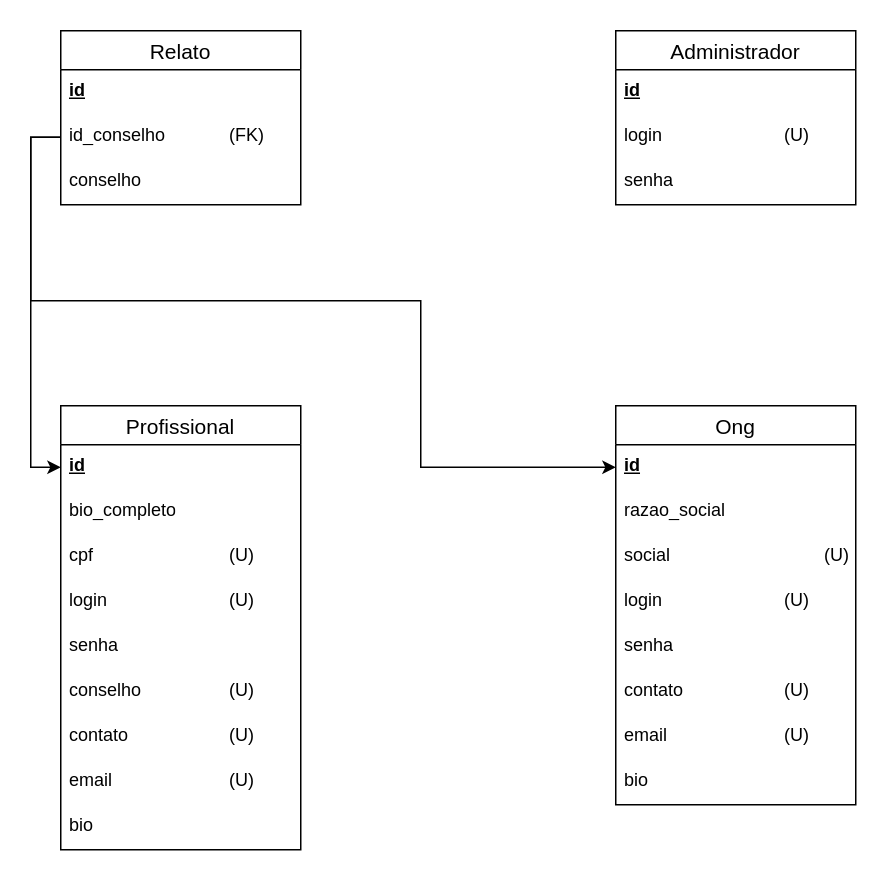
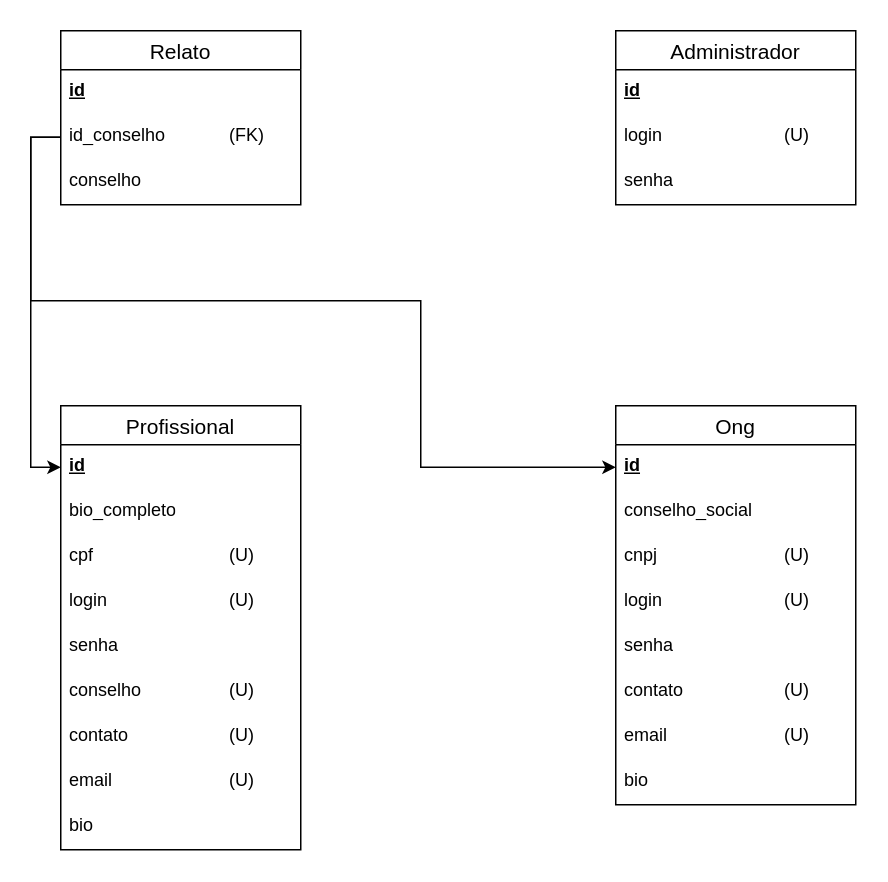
  <mxCell id="0" />
  <mxCell id="1" parent="0" />
  <mxCell id="2" value="Profissional" style="swimlane;fontStyle=0;childLayout=stackLayout;horizontal=1;startSize=26;horizontalStack=0;resizeParent=1;resizeParentMax=0;resizeLast=0;collapsible=1;marginBottom=0;align=center;fontSize=14;" vertex="1" parent="1"><mxGeometry x="40" y="270" width="160" height="296" as="geometry" /></mxCell>
  <mxCell id="3" value="id&lt;span style=&quot;white-space: pre;&quot;&gt;&#09;&lt;/span&gt;&lt;span style=&quot;white-space: pre;&quot;&gt;&#09;&lt;/span&gt;&lt;span style=&quot;white-space: pre;&quot;&gt;&#09;&lt;/span&gt;" style="text;strokeColor=none;fillColor=none;spacingLeft=4;spacingRight=4;overflow=hidden;rotatable=0;points=[[0,0.5],[1,0.5]];portConstraint=eastwest;fontSize=12;whiteSpace=wrap;html=1;fontStyle=5" vertex="1" parent="2"><mxGeometry y="26" width="160" height="30" as="geometry" /></mxCell>
  <mxCell id="4" value="bio_completo" style="text;strokeColor=none;fillColor=none;spacingLeft=4;spacingRight=4;overflow=hidden;rotatable=0;points=[[0,0.5],[1,0.5]];portConstraint=eastwest;fontSize=12;whiteSpace=wrap;html=1;" vertex="1" parent="2"><mxGeometry y="56" width="160" height="30" as="geometry" /></mxCell>
  <mxCell id="5" value="cpf&lt;span style=&quot;white-space: pre;&quot;&gt;&#09;&lt;span style=&quot;white-space: pre;&quot;&gt;&#09;&lt;span style=&quot;white-space: pre;&quot;&gt;&#09;&lt;/span&gt;&lt;span style=&quot;white-space: pre;&quot;&gt;&#09;&lt;/span&gt;&lt;/span&gt;(U)&lt;/span&gt;" style="text;strokeColor=none;fillColor=none;spacingLeft=4;spacingRight=4;overflow=hidden;rotatable=0;points=[[0,0.5],[1,0.5]];portConstraint=eastwest;fontSize=12;whiteSpace=wrap;html=1;" vertex="1" parent="2"><mxGeometry y="86" width="160" height="30" as="geometry" /></mxCell>
  <mxCell id="6" value="login&lt;span style=&quot;white-space: pre;&quot;&gt;&#09;&lt;span style=&quot;white-space: pre;&quot;&gt;&#09;&lt;/span&gt;&lt;span style=&quot;white-space: pre;&quot;&gt;&#09;&lt;/span&gt;&lt;/span&gt;&lt;span style=&quot;white-space: pre;&quot;&gt;(U)&lt;/span&gt;" style="text;strokeColor=none;fillColor=none;spacingLeft=4;spacingRight=4;overflow=hidden;rotatable=0;points=[[0,0.5],[1,0.5]];portConstraint=eastwest;fontSize=12;whiteSpace=wrap;html=1;" vertex="1" parent="2"><mxGeometry y="116" width="160" height="30" as="geometry" /></mxCell>
  <mxCell id="7" value="senha" style="text;strokeColor=none;fillColor=none;spacingLeft=4;spacingRight=4;overflow=hidden;rotatable=0;points=[[0,0.5],[1,0.5]];portConstraint=eastwest;fontSize=12;whiteSpace=wrap;html=1;" vertex="1" parent="2"><mxGeometry y="146" width="160" height="30" as="geometry" /></mxCell>
  <mxCell id="8" value="conselho&lt;span style=&quot;white-space: pre;&quot;&gt;&#09;&lt;/span&gt;&lt;span style=&quot;white-space: pre;&quot;&gt;&#09;&lt;/span&gt;&lt;span style=&quot;white-space: pre;&quot;&gt;&#09;&lt;/span&gt;&lt;span style=&quot;white-space: pre;&quot;&gt;(U)&lt;/span&gt;" style="text;strokeColor=none;fillColor=none;spacingLeft=4;spacingRight=4;overflow=hidden;rotatable=0;points=[[0,0.5],[1,0.5]];portConstraint=eastwest;fontSize=12;whiteSpace=wrap;html=1;" vertex="1" parent="2"><mxGeometry y="176" width="160" height="30" as="geometry" /></mxCell>
  <mxCell id="9" value="contato&lt;span style=&quot;white-space: pre;&quot;&gt;&#09;&lt;/span&gt;&lt;span style=&quot;white-space: pre;&quot;&gt;&#09;&lt;/span&gt;&lt;span style=&quot;white-space: pre;&quot;&gt;&#09;&lt;/span&gt;&lt;span style=&quot;white-space: pre;&quot;&gt;(U)&lt;/span&gt;" style="text;strokeColor=none;fillColor=none;spacingLeft=4;spacingRight=4;overflow=hidden;rotatable=0;points=[[0,0.5],[1,0.5]];portConstraint=eastwest;fontSize=12;whiteSpace=wrap;html=1;" vertex="1" parent="2"><mxGeometry y="206" width="160" height="30" as="geometry" /></mxCell>
  <mxCell id="10" value="email&lt;span style=&quot;white-space: pre;&quot;&gt;&#09;&lt;/span&gt;&lt;span style=&quot;white-space: pre;&quot;&gt;&#09;&lt;/span&gt;&lt;span style=&quot;white-space: pre;&quot;&gt;&#09;&lt;/span&gt;&lt;span style=&quot;white-space: pre;&quot;&gt;(U)&lt;/span&gt;" style="text;strokeColor=none;fillColor=none;spacingLeft=4;spacingRight=4;overflow=hidden;rotatable=0;points=[[0,0.5],[1,0.5]];portConstraint=eastwest;fontSize=12;whiteSpace=wrap;html=1;" vertex="1" parent="2"><mxGeometry y="236" width="160" height="30" as="geometry" /></mxCell>
  <mxCell id="11" value="bio" style="text;strokeColor=none;fillColor=none;spacingLeft=4;spacingRight=4;overflow=hidden;rotatable=0;points=[[0,0.5],[1,0.5]];portConstraint=eastwest;fontSize=12;whiteSpace=wrap;html=1;" vertex="1" parent="2"><mxGeometry y="266" width="160" height="30" as="geometry" /></mxCell>
  <mxCell id="12" value="Ong" style="swimlane;fontStyle=0;childLayout=stackLayout;horizontal=1;startSize=26;horizontalStack=0;resizeParent=1;resizeParentMax=0;resizeLast=0;collapsible=1;marginBottom=0;align=center;fontSize=14;" vertex="1" parent="1"><mxGeometry x="410" y="270" width="160" height="266" as="geometry" /></mxCell>
  <mxCell id="13" value="id&lt;span style=&quot;white-space: pre;&quot;&gt;&#09;&lt;/span&gt;&lt;span style=&quot;white-space: pre;&quot;&gt;&#09;&lt;/span&gt;&lt;span style=&quot;white-space: pre;&quot;&gt;&#09;&lt;/span&gt;" style="text;strokeColor=none;fillColor=none;spacingLeft=4;spacingRight=4;overflow=hidden;rotatable=0;points=[[0,0.5],[1,0.5]];portConstraint=eastwest;fontSize=12;whiteSpace=wrap;html=1;fontStyle=5" vertex="1" parent="12"><mxGeometry y="26" width="160" height="30" as="geometry" /></mxCell>
- <mxCell id="14" value="razao_social" style="text;strokeColor=none;fillColor=none;spacingLeft=4;spacingRight=4;overflow=hidden;rotatable=0;points=[[0,0.5],[1,0.5]];portConstraint=eastwest;fontSize=12;whiteSpace=wrap;html=1;" vertex="1" parent="12"><mxGeometry y="56" width="160" height="30" as="geometry" /></mxCell>
- <mxCell id="15" value="social&lt;span style=&quot;white-space: pre;&quot;&gt;&#09;&lt;span style=&quot;white-space: pre;&quot;&gt;&#09;&lt;span style=&quot;white-space: pre;&quot;&gt;&#09;&lt;/span&gt;&lt;span style=&quot;white-space: pre;&quot;&gt;&#09;&lt;/span&gt;&lt;/span&gt;(U)&lt;/span&gt;" style="text;strokeColor=none;fillColor=none;spacingLeft=4;spacingRight=4;overflow=hidden;rotatable=0;points=[[0,0.5],[1,0.5]];portConstraint=eastwest;fontSize=12;whiteSpace=wrap;html=1;" vertex="1" parent="12"><mxGeometry y="86" width="160" height="30" as="geometry" /></mxCell>
+ <mxCell id="14" value="conselho_social" style="text;strokeColor=none;fillColor=none;spacingLeft=4;spacingRight=4;overflow=hidden;rotatable=0;points=[[0,0.5],[1,0.5]];portConstraint=eastwest;fontSize=12;whiteSpace=wrap;html=1;" vertex="1" parent="12"><mxGeometry y="56" width="160" height="30" as="geometry" /></mxCell>
+ <mxCell id="15" value="cnpj&lt;span style=&quot;white-space: pre;&quot;&gt;&#09;&lt;span style=&quot;white-space: pre;&quot;&gt;&#09;&lt;span style=&quot;white-space: pre;&quot;&gt;&#09;&lt;/span&gt;&lt;span style=&quot;white-space: pre;&quot;&gt;&#09;&lt;/span&gt;&lt;/span&gt;(U)&lt;/span&gt;" style="text;strokeColor=none;fillColor=none;spacingLeft=4;spacingRight=4;overflow=hidden;rotatable=0;points=[[0,0.5],[1,0.5]];portConstraint=eastwest;fontSize=12;whiteSpace=wrap;html=1;" vertex="1" parent="12"><mxGeometry y="86" width="160" height="30" as="geometry" /></mxCell>
  <mxCell id="16" value="login&lt;span style=&quot;white-space: pre;&quot;&gt;&#09;&lt;span style=&quot;white-space: pre;&quot;&gt;&#09;&lt;/span&gt;&lt;span style=&quot;white-space: pre;&quot;&gt;&#09;&lt;/span&gt;&lt;/span&gt;&lt;span style=&quot;white-space: pre;&quot;&gt;(U)&lt;/span&gt;" style="text;strokeColor=none;fillColor=none;spacingLeft=4;spacingRight=4;overflow=hidden;rotatable=0;points=[[0,0.5],[1,0.5]];portConstraint=eastwest;fontSize=12;whiteSpace=wrap;html=1;" vertex="1" parent="12"><mxGeometry y="116" width="160" height="30" as="geometry" /></mxCell>
  <mxCell id="17" value="senha" style="text;strokeColor=none;fillColor=none;spacingLeft=4;spacingRight=4;overflow=hidden;rotatable=0;points=[[0,0.5],[1,0.5]];portConstraint=eastwest;fontSize=12;whiteSpace=wrap;html=1;" vertex="1" parent="12"><mxGeometry y="146" width="160" height="30" as="geometry" /></mxCell>
  <mxCell id="18" value="contato&lt;span style=&quot;white-space: pre;&quot;&gt;&#09;&lt;/span&gt;&lt;span style=&quot;white-space: pre;&quot;&gt;&#09;&lt;/span&gt;&lt;span style=&quot;white-space: pre;&quot;&gt;&#09;&lt;/span&gt;&lt;span style=&quot;white-space: pre;&quot;&gt;(U)&lt;/span&gt;" style="text;strokeColor=none;fillColor=none;spacingLeft=4;spacingRight=4;overflow=hidden;rotatable=0;points=[[0,0.5],[1,0.5]];portConstraint=eastwest;fontSize=12;whiteSpace=wrap;html=1;" vertex="1" parent="12"><mxGeometry y="176" width="160" height="30" as="geometry" /></mxCell>
  <mxCell id="19" value="email&lt;span style=&quot;white-space: pre;&quot;&gt;&#09;&lt;/span&gt;&lt;span style=&quot;white-space: pre;&quot;&gt;&#09;&lt;/span&gt;&lt;span style=&quot;white-space: pre;&quot;&gt;&#09;&lt;/span&gt;&lt;span style=&quot;white-space: pre;&quot;&gt;(U)&lt;/span&gt;" style="text;strokeColor=none;fillColor=none;spacingLeft=4;spacingRight=4;overflow=hidden;rotatable=0;points=[[0,0.5],[1,0.5]];portConstraint=eastwest;fontSize=12;whiteSpace=wrap;html=1;" vertex="1" parent="12"><mxGeometry y="206" width="160" height="30" as="geometry" /></mxCell>
  <mxCell id="20" value="bio" style="text;strokeColor=none;fillColor=none;spacingLeft=4;spacingRight=4;overflow=hidden;rotatable=0;points=[[0,0.5],[1,0.5]];portConstraint=eastwest;fontSize=12;whiteSpace=wrap;html=1;" vertex="1" parent="12"><mxGeometry y="236" width="160" height="30" as="geometry" /></mxCell>
  <mxCell id="21" value="Relato" style="swimlane;fontStyle=0;childLayout=stackLayout;horizontal=1;startSize=26;horizontalStack=0;resizeParent=1;resizeParentMax=0;resizeLast=0;collapsible=1;marginBottom=0;align=center;fontSize=14;" vertex="1" parent="1"><mxGeometry x="40" y="20" width="160" height="116" as="geometry" /></mxCell>
  <mxCell id="22" value="id&lt;span style=&quot;white-space: pre;&quot;&gt;&#09;&lt;/span&gt;&lt;span style=&quot;white-space: pre;&quot;&gt;&#09;&lt;/span&gt;&lt;span style=&quot;white-space: pre;&quot;&gt;&#09;&lt;/span&gt;" style="text;strokeColor=none;fillColor=none;spacingLeft=4;spacingRight=4;overflow=hidden;rotatable=0;points=[[0,0.5],[1,0.5]];portConstraint=eastwest;fontSize=12;whiteSpace=wrap;html=1;fontStyle=5" vertex="1" parent="21"><mxGeometry y="26" width="160" height="30" as="geometry" /></mxCell>
  <mxCell id="23" value="id_conselho&lt;span style=&quot;white-space: pre;&quot;&gt;&#09;&lt;/span&gt;&lt;span style=&quot;white-space: pre;&quot;&gt;&#09;&lt;/span&gt;(FK)" style="text;strokeColor=none;fillColor=none;spacingLeft=4;spacingRight=4;overflow=hidden;rotatable=0;points=[[0,0.5],[1,0.5]];portConstraint=eastwest;fontSize=12;whiteSpace=wrap;html=1;" vertex="1" parent="21"><mxGeometry y="56" width="160" height="30" as="geometry" /></mxCell>
  <mxCell id="24" value="conselho" style="text;strokeColor=none;fillColor=none;spacingLeft=4;spacingRight=4;overflow=hidden;rotatable=0;points=[[0,0.5],[1,0.5]];portConstraint=eastwest;fontSize=12;whiteSpace=wrap;html=1;" vertex="1" parent="21"><mxGeometry y="86" width="160" height="30" as="geometry" /></mxCell>
  <mxCell id="25" style="edgeStyle=orthogonalEdgeStyle;rounded=0;orthogonalLoop=1;jettySize=auto;html=1;exitX=0;exitY=0.5;exitDx=0;exitDy=0;entryX=0;entryY=0.5;entryDx=0;entryDy=0;" edge="1" parent="1" source="23" target="3"><mxGeometry relative="1" as="geometry"><Array as="points"><mxPoint x="20" y="91" /><mxPoint x="20" y="311" /></Array></mxGeometry></mxCell>
  <mxCell id="26" style="edgeStyle=orthogonalEdgeStyle;rounded=0;orthogonalLoop=1;jettySize=auto;html=1;exitX=0;exitY=0.5;exitDx=0;exitDy=0;entryX=0;entryY=0.5;entryDx=0;entryDy=0;" edge="1" parent="1" source="23" target="13"><mxGeometry relative="1" as="geometry"><Array as="points"><mxPoint x="20" y="91" /><mxPoint x="20" y="200" /><mxPoint x="280" y="200" /><mxPoint x="280" y="311" /></Array></mxGeometry></mxCell>
  <mxCell id="27" value="Administrador" style="swimlane;fontStyle=0;childLayout=stackLayout;horizontal=1;startSize=26;horizontalStack=0;resizeParent=1;resizeParentMax=0;resizeLast=0;collapsible=1;marginBottom=0;align=center;fontSize=14;" vertex="1" parent="1"><mxGeometry x="410" y="20" width="160" height="116" as="geometry" /></mxCell>
  <mxCell id="28" value="id&lt;span style=&quot;white-space: pre;&quot;&gt;&#09;&lt;/span&gt;&lt;span style=&quot;white-space: pre;&quot;&gt;&#09;&lt;/span&gt;&lt;span style=&quot;white-space: pre;&quot;&gt;&#09;&lt;/span&gt;" style="text;strokeColor=none;fillColor=none;spacingLeft=4;spacingRight=4;overflow=hidden;rotatable=0;points=[[0,0.5],[1,0.5]];portConstraint=eastwest;fontSize=12;whiteSpace=wrap;html=1;fontStyle=5" vertex="1" parent="27"><mxGeometry y="26" width="160" height="30" as="geometry" /></mxCell>
  <mxCell id="29" value="login&lt;span style=&quot;white-space: pre;&quot;&gt;&#09;&lt;span style=&quot;white-space: pre;&quot;&gt;&#09;&lt;/span&gt;&lt;span style=&quot;white-space: pre;&quot;&gt;&#09;&lt;/span&gt;&lt;/span&gt;&lt;span style=&quot;white-space: pre;&quot;&gt;(U)&lt;/span&gt;" style="text;strokeColor=none;fillColor=none;spacingLeft=4;spacingRight=4;overflow=hidden;rotatable=0;points=[[0,0.5],[1,0.5]];portConstraint=eastwest;fontSize=12;whiteSpace=wrap;html=1;" vertex="1" parent="27"><mxGeometry y="56" width="160" height="30" as="geometry" /></mxCell>
  <mxCell id="30" value="senha" style="text;strokeColor=none;fillColor=none;spacingLeft=4;spacingRight=4;overflow=hidden;rotatable=0;points=[[0,0.5],[1,0.5]];portConstraint=eastwest;fontSize=12;whiteSpace=wrap;html=1;" vertex="1" parent="27"><mxGeometry y="86" width="160" height="30" as="geometry" /></mxCell>
